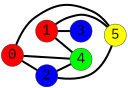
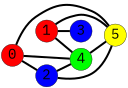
  graph {
    splines=true
    rankdir=LR
    fontname="IBM Plex Mono"
    node [color=black fillcolor=red fixedsize=true fontname="IBM Plex Mono" fontsize=42 penwidth=1 shape=circle style=filled]
    edge [color=black penwidth=6 style=bold fontname="IBM Plex Mono"]
    0 [height=0.91667 width=0.91667]
    2 [fillcolor=blue height=0.91667 width=0.91667]
    4 [fillcolor=green height=0.91667 width=0.91667]
    5 [fillcolor=yellow height=0.91667 width=0.91667]
    1 [height=0.91667 width=0.91667]
    3 [fillcolor=blue height=0.91667 width=0.91667]
    0 -- 2
    0 -- 4
    0 -- 5
    2 -- 4
    2 -- 5
+   4 -- 5
    1 -- 4
    1 -- 5
    1 -- 3
  }
